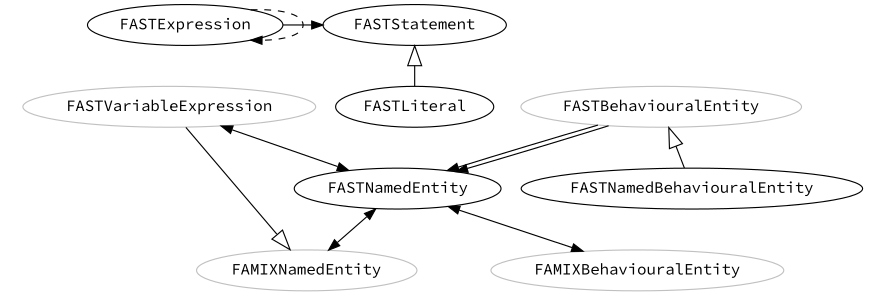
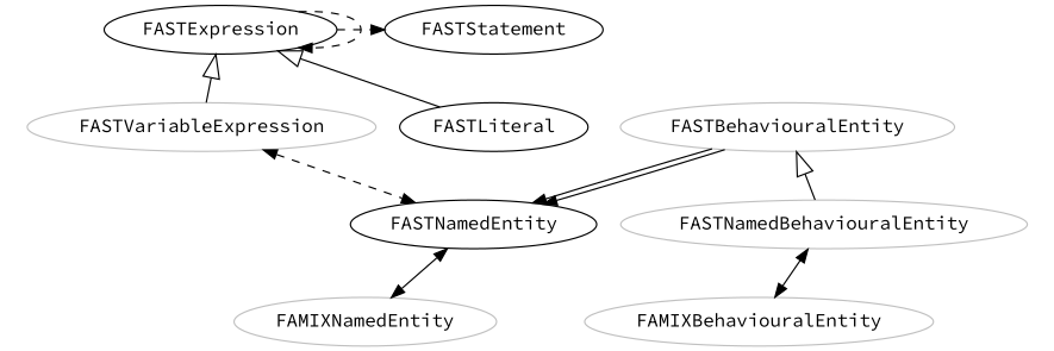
  digraph {
    fontname="Source Code Pro"
    node [fontname="Source Code Pro"]
    edge [fontname="Source Code Pro"]
    FASTStatement
    FASTExpression
    FASTBehaviouralEntity [color=gray]
-   FASTNamedBehaviouralEntity
+   FASTNamedBehaviouralEntity [color=gray]
    FASTVariableExpression [color=gray]
    FASTLiteral
    FAMIXBehaviouralEntity [color=gray]
    FAMIXNamedEntity [color=gray]
    FASTNamedEntity
    subgraph sub_1 {
      rank=same
      FASTStatement
      FASTExpression
    }
    subgraph sub_2 {
      color=white
      FASTStatement
      FASTExpression
      subgraph cluster_3 {
        color=white
        FASTBehaviouralEntity
        FASTNamedBehaviouralEntity
      }
      subgraph cluster_4 {
        color=white
        FASTVariableExpression
        FASTLiteral
      }
    }
    subgraph sub_5 {
      FAMIXBehaviouralEntity
      FAMIXNamedEntity
    }
    subgraph sub_6 {
      FASTStatement
      FASTBehaviouralEntity
      FASTNamedBehaviouralEntity
      FASTVariableExpression
      FAMIXBehaviouralEntity
      FAMIXNamedEntity
      FASTNamedEntity
    }
    subgraph sub_7 {
      FASTStatement
      FASTExpression
    }
-   FASTExpression -> FASTStatement [style=solid]
+   FASTExpression -> FASTStatement [style=dashed]
    FASTExpression -> FASTExpression [style=dashed]
-   FAMIXNamedEntity -> FASTVariableExpression [arrowsize=1.75 arrowtail=empty dir=back]
-   FASTStatement -> FASTLiteral [arrowsize=1.75 arrowtail=empty dir=back]
+   FASTExpression -> FASTVariableExpression [arrowsize=1.75 arrowtail=empty dir=back]
+   FASTExpression -> FASTLiteral [arrowsize=1.75 arrowtail=empty dir=back]
    FASTBehaviouralEntity -> FASTNamedBehaviouralEntity [arrowsize=1.75 arrowtail=empty dir=back]
    FASTBehaviouralEntity -> FASTNamedEntity
    FASTBehaviouralEntity -> FASTNamedEntity
-   FASTNamedEntity -> FAMIXBehaviouralEntity [dir=both]
-   FASTVariableExpression -> FASTNamedEntity [dir=both]
+   FASTNamedBehaviouralEntity -> FAMIXBehaviouralEntity [dir=both]
+   FASTVariableExpression -> FASTNamedEntity [dir=both style=dashed]
    FASTNamedEntity -> FAMIXNamedEntity [dir=both]
  }
